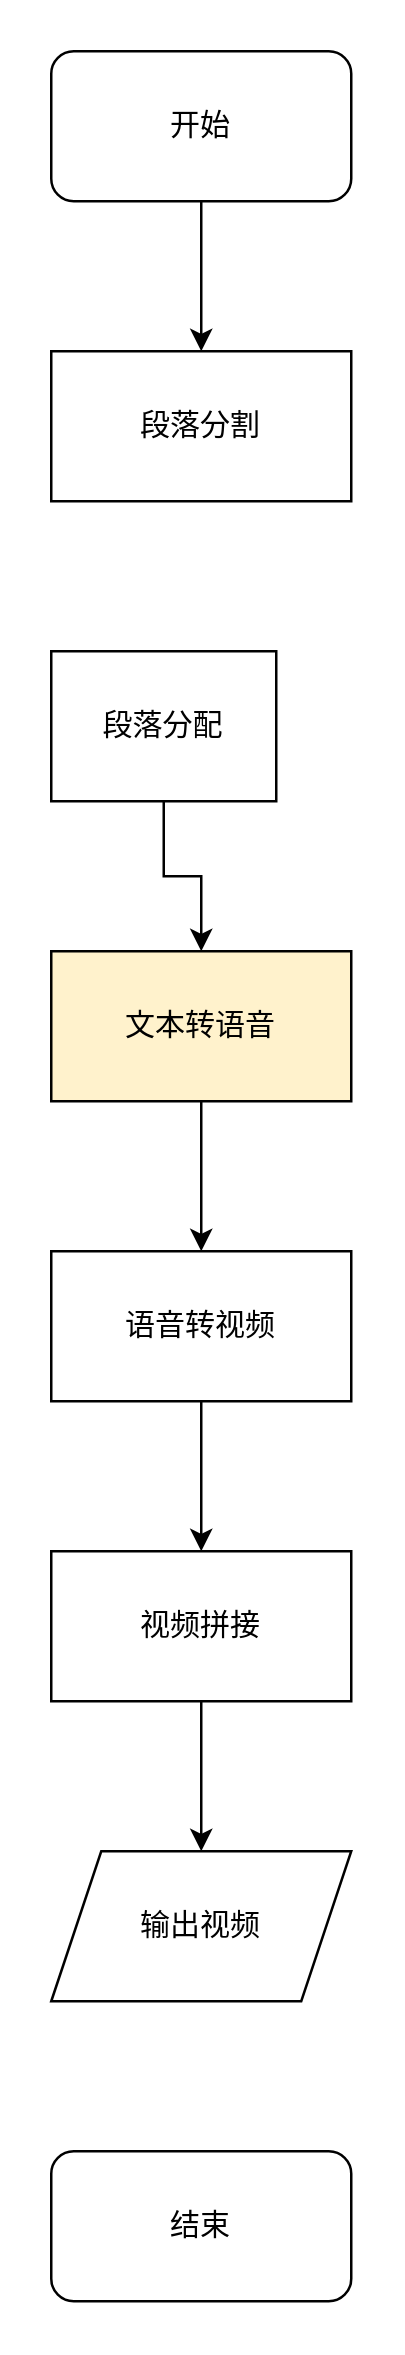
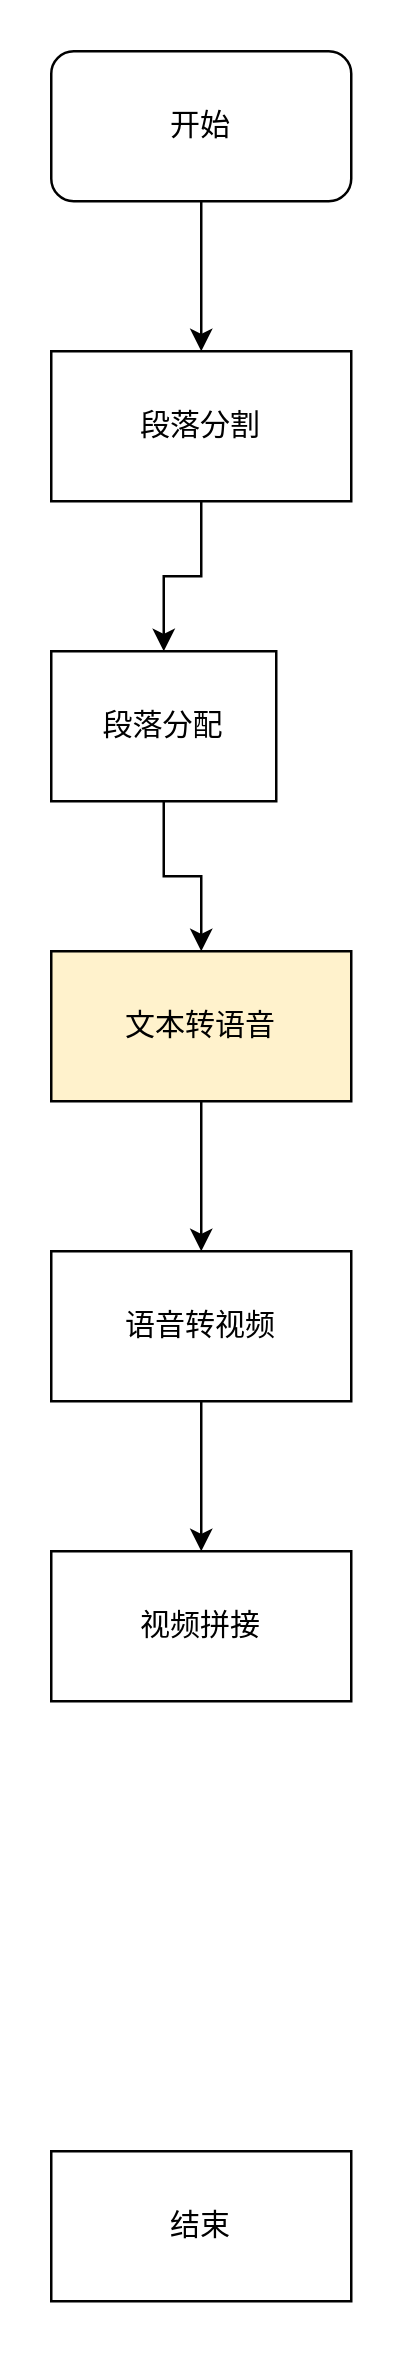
  <mxCell id="0" />
  <mxCell id="1" parent="0" />
  <mxCell id="2" style="edgeStyle=orthogonalEdgeStyle;rounded=0;orthogonalLoop=1;jettySize=auto;html=1;exitX=0.5;exitY=1;exitDx=0;exitDy=0;entryX=0.5;entryY=0;entryDx=0;entryDy=0;" edge="1" parent="1" source="3" target="5"><mxGeometry relative="1" as="geometry" /></mxCell>
  <mxCell id="3" value="开始" style="rounded=1;whiteSpace=wrap;html=1;" vertex="1" parent="1"><mxGeometry x="20" y="20" width="120" height="60" as="geometry" /></mxCell>
+ <mxCell id="4" style="edgeStyle=orthogonalEdgeStyle;rounded=0;orthogonalLoop=1;jettySize=auto;html=1;exitX=0.5;exitY=1;exitDx=0;exitDy=0;entryX=0.5;entryY=0;entryDx=0;entryDy=0;" edge="1" parent="1" source="5" target="7"><mxGeometry relative="1" as="geometry" /></mxCell>
  <mxCell id="5" value="段落分割" style="rounded=0;whiteSpace=wrap;html=1;" vertex="1" parent="1"><mxGeometry x="20" y="140" width="120" height="60" as="geometry" /></mxCell>
  <mxCell id="6" style="edgeStyle=orthogonalEdgeStyle;rounded=0;orthogonalLoop=1;jettySize=auto;html=1;exitX=0.5;exitY=1;exitDx=0;exitDy=0;entryX=0.5;entryY=0;entryDx=0;entryDy=0;" edge="1" parent="1" source="7" target="9"><mxGeometry relative="1" as="geometry" /></mxCell>
  <mxCell id="7" value="段落分配" style="rounded=0;whiteSpace=wrap;html=1;" vertex="1" parent="1"><mxGeometry x="20" y="260" width="90" height="60" as="geometry" /></mxCell>
  <mxCell id="8" style="edgeStyle=orthogonalEdgeStyle;rounded=0;orthogonalLoop=1;jettySize=auto;html=1;exitX=0.5;exitY=1;exitDx=0;exitDy=0;" edge="1" parent="1" source="9" target="11"><mxGeometry relative="1" as="geometry" /></mxCell>
  <mxCell id="9" value="文本转语音" style="rounded=0;whiteSpace=wrap;html=1;fillColor=#fff2cc;" vertex="1" parent="1"><mxGeometry x="20" y="380" width="120" height="60" as="geometry" /></mxCell>
  <mxCell id="10" style="edgeStyle=orthogonalEdgeStyle;rounded=0;orthogonalLoop=1;jettySize=auto;html=1;exitX=0.5;exitY=1;exitDx=0;exitDy=0;entryX=0.5;entryY=0;entryDx=0;entryDy=0;" edge="1" parent="1" source="11" target="13"><mxGeometry relative="1" as="geometry" /></mxCell>
  <mxCell id="11" value="语音转视频" style="rounded=0;whiteSpace=wrap;html=1;" vertex="1" parent="1"><mxGeometry x="20" y="500" width="120" height="60" as="geometry" /></mxCell>
- <mxCell id="12" style="edgeStyle=orthogonalEdgeStyle;rounded=0;orthogonalLoop=1;jettySize=auto;html=1;exitX=0.5;exitY=1;exitDx=0;exitDy=0;entryX=0.5;entryY=0;entryDx=0;entryDy=0;" edge="1" parent="1" source="13" target="14"><mxGeometry relative="1" as="geometry" /></mxCell>
  <mxCell id="13" value="视频拼接" style="rounded=0;whiteSpace=wrap;html=1;" vertex="1" parent="1"><mxGeometry x="20" y="620" width="120" height="60" as="geometry" /></mxCell>
- <mxCell id="14" value="输出视频" style="shape=parallelogram;perimeter=parallelogramPerimeter;whiteSpace=wrap;html=1;fixedSize=1;" vertex="1" parent="1"><mxGeometry x="20" y="740" width="120" height="60" as="geometry" /></mxCell>
- <mxCell id="15" value="结束" style="rounded=1;whiteSpace=wrap;html=1;" vertex="1" parent="1"><mxGeometry x="20" y="860" width="120" height="60" as="geometry" /></mxCell>
+ <mxCell id="15" value="结束" style="whiteSpace=wrap;html=1;rounded=0;" vertex="1" parent="1"><mxGeometry x="20" y="860" width="120" height="60" as="geometry" /></mxCell>
